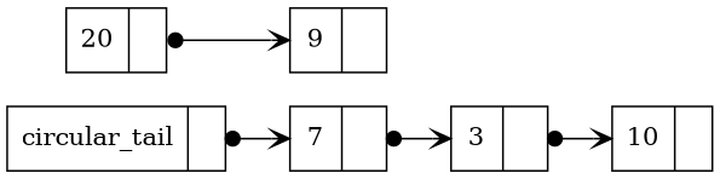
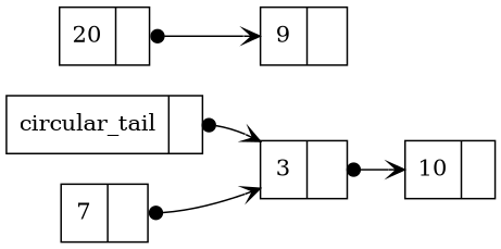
  digraph {
    rankdir=LR
    node [shape=record]
    edge [arrowhead=vee arrowtail=dot dir=both tailclip=false tailport=next]
    n1 [label="{ circular_tail | <next>  }"]
    n2 [label="{ 3 | <next>  }"]
    n3 [label="{ 10 | <next>  }"]
    n4 [label="{ 20 | <next>  }"]
    n5 [label="{ 9 | <next>  }"]
    n6 [label="{ 7 | <next>  }"]
-   n1 -> n6
+   n1 -> n2
    n2 -> n3
    n4 -> n5
    n6 -> n2
  }
